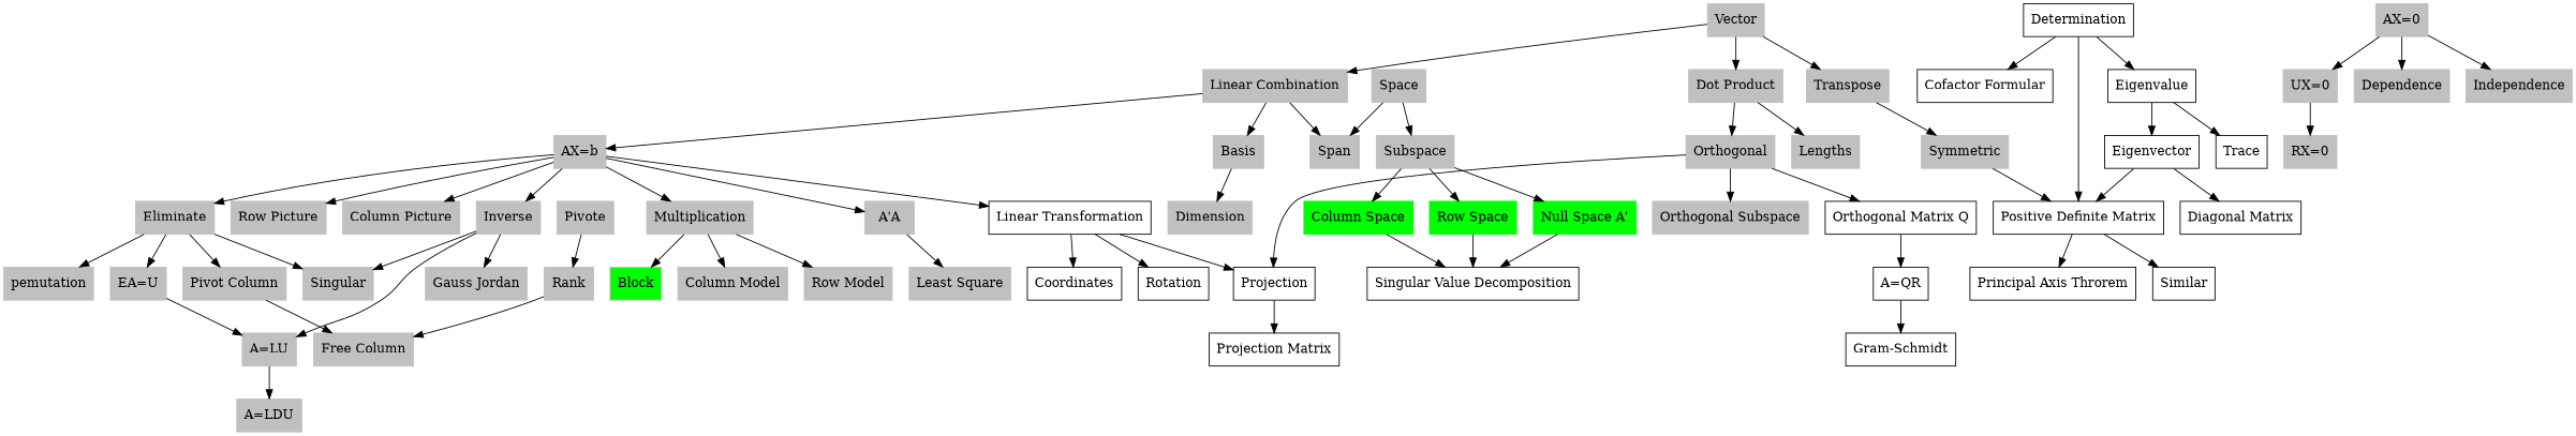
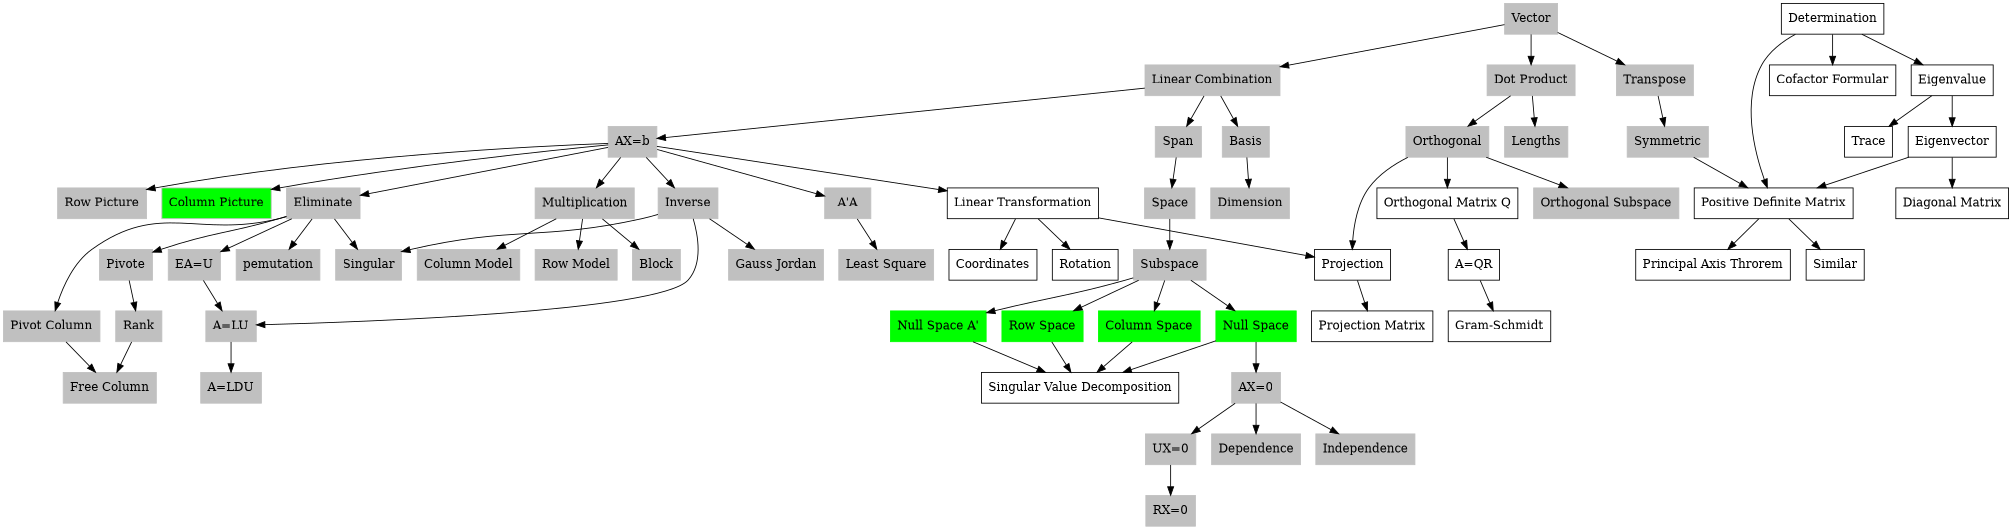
  digraph {
    node [color=gray shape=box style=filled]
    n1 [color=green label="Row Space"]
    n2 [color=green label="Column Space"]
+   n3 [color=green label="Null Space"]
    n4 [color=green label="Null Space A\'"]
    n5 [label="Singular Value Decomposition" color="" style=""]
    n6 [label="AX=0"]
    n7 [label=Lengths]
    n8 [label="Linear Combination"]
    n9 [label="AX=b"]
    n10 [label=Span]
    n11 [label=Basis]
    n12 [label="Row Picture"]
-   n13 [label="Column Picture"]
+   n13 [label="Column Picture" fillcolor=green]
    n14 [label=Eliminate]
    n15 [label=Multiplication]
    n16 [label=Inverse]
    n17 [label="A\'A"]
    n18 [label="Linear Transformation" color="" style=""]
    n19 [label=Space]
    n20 [label=Dimension]
    n21 [label=Pivote]
    n22 [label=pemutation]
    n23 [label="EA=U"]
    n24 [label=Singular]
    n25 [label="Pivot Column"]
    n26 [label=Rank]
    n27 [label="A=LU"]
    n28 [label="Free Column"]
    n29 [label="A=LDU"]
    n30 [label="Column Model"]
    n31 [label="Row Model"]
-   n32 [label=Block fillcolor=green]
+   n32 [label=Block]
    n33 [label="Gauss Jordan"]
    n34 [label=Transpose]
    n35 [label=Symmetric]
    n36 [label="Positive Definite Matrix" color="" style=""]
    n37 [label="Principal Axis Throrem" color="" style=""]
    n38 [label=Similar color="" style=""]
    n39 [label=Subspace]
    n40 [label="UX=0"]
    n41 [label=Dependence]
    n42 [label=Independence]
    n43 [label="RX=0"]
    n44 [label="Least Square"]
    n45 [label=Projection color="" style=""]
    n46 [label=Coordinates color="" style=""]
    n47 [label=Rotation color="" style=""]
    n48 [label=Vector]
    n49 [label="Dot Product"]
    n50 [label=Orthogonal]
    n51 [label="Orthogonal Subspace"]
    n52 [label="Orthogonal Matrix Q" color="" style=""]
    n53 [label="Projection Matrix" color="" style=""]
    n54 [label="A=QR" color="" style=""]
    n55 [label="Gram-Schmidt" color="" style=""]
    n56 [label=Determination color="" style=""]
    n57 [label="Cofactor Formular" color="" style=""]
    n58 [label=Eigenvalue color="" style=""]
    n59 [label=Eigenvector color="" style=""]
    n60 [label=Trace color="" style=""]
    n61 [label="Diagonal Matrix" color="" style=""]
    subgraph sub_1 {
      color=green
      label="Matrix Subspace"
      n1
      n2
+     n3
      n4
    }
    n1 -> n5
    n2 -> n5
+   n3 -> n5
+   n3 -> n6
    n4 -> n5
    n6 -> n40
    n6 -> n41
    n6 -> n42
    n8 -> n9
    n8 -> n10
    n8 -> n11
    n9 -> n12
    n9 -> n13
    n9 -> n14
    n9 -> n15
    n9 -> n16
    n9 -> n17
    n9 -> n18
-   n19 -> n10
+   n10 -> n19
    n11 -> n20
+   n14 -> n21
    n14 -> n22
    n14 -> n23
    n14 -> n24
    n14 -> n25
    n15 -> n30
    n15 -> n31
    n15 -> n32
    n16 -> n24
    n16 -> n27
    n16 -> n33
    n17 -> n44
    n18 -> n45
    n18 -> n46
    n18 -> n47
    n19 -> n39
    n21 -> n26
    n23 -> n27
    n25 -> n28
    n26 -> n28
    n27 -> n29
    n34 -> n35
    n35 -> n36
    n36 -> n37
    n36 -> n38
    n39 -> n1
    n39 -> n2
+   n39 -> n3
    n39 -> n4
    n40 -> n43
    n45 -> n53
    n48 -> n8
    n48 -> n34
    n48 -> n49
    n49 -> n7
    n49 -> n50
    n50 -> n45
    n50 -> n51
    n50 -> n52
    n52 -> n54
    n54 -> n55
    n56 -> n36
    n56 -> n57
    n56 -> n58
    n58 -> n59
    n58 -> n60
    n59 -> n36
    n59 -> n61
  }
